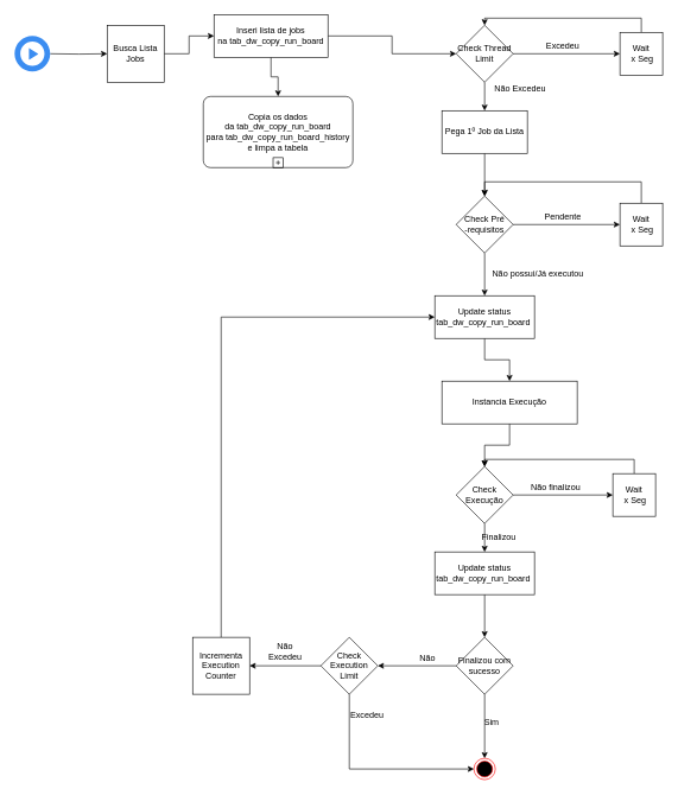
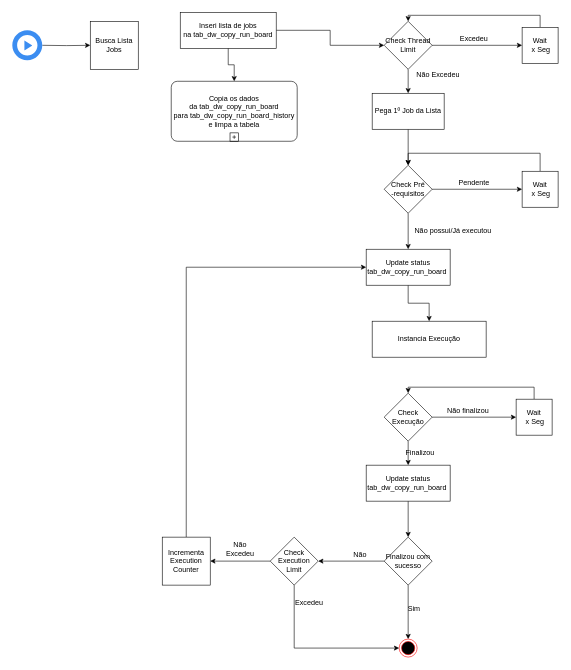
  <mxCell id="0" />
  <mxCell id="1" parent="0" />
  <mxCell id="2" style="edgeStyle=orthogonalEdgeStyle;rounded=0;orthogonalLoop=1;jettySize=auto;html=1;entryX=0;entryY=0.5;entryDx=0;entryDy=0;" edge="1" parent="1" target="4"><mxGeometry relative="1" as="geometry"><mxPoint x="70" y="75" as="sourcePoint" /></mxGeometry></mxCell>
- <mxCell id="3" style="edgeStyle=orthogonalEdgeStyle;rounded=0;orthogonalLoop=1;jettySize=auto;html=1;entryX=0;entryY=0.5;entryDx=0;entryDy=0;" edge="1" parent="1" source="4" target="8"><mxGeometry relative="1" as="geometry"><mxPoint x="320" y="75" as="targetPoint" /></mxGeometry></mxCell>
  <mxCell id="4" value="Busca Lista Jobs" style="whiteSpace=wrap;html=1;aspect=fixed;" vertex="1" parent="1"><mxGeometry x="150" y="35" width="80" height="80" as="geometry" /></mxCell>
  <mxCell id="5" value="Copia os dados da tab_dw_copy_run_board para tab_dw_copy_run_board_history e limpa a tabela" style="points=[[0.25,0,0],[0.5,0,0],[0.75,0,0],[1,0.25,0],[1,0.5,0],[1,0.75,0],[0.75,1,0],[0.5,1,0],[0.25,1,0],[0,0.75,0],[0,0.5,0],[0,0.25,0]];shape=mxgraph.bpmn.task;whiteSpace=wrap;rectStyle=rounded;size=10;taskMarker=abstract;isLoopSub=1;" vertex="1" parent="1"><mxGeometry x="285" y="135" width="210" height="100" as="geometry" /></mxCell>
  <mxCell id="6" style="edgeStyle=orthogonalEdgeStyle;rounded=0;orthogonalLoop=1;jettySize=auto;html=1;entryX=0.5;entryY=0;entryDx=0;entryDy=0;entryPerimeter=0;" edge="1" parent="1" source="8" target="5"><mxGeometry relative="1" as="geometry"><mxPoint x="393" y="155" as="targetPoint" /></mxGeometry></mxCell>
  <mxCell id="7" style="edgeStyle=orthogonalEdgeStyle;rounded=0;orthogonalLoop=1;jettySize=auto;html=1;" edge="1" parent="1" source="8" target="11"><mxGeometry relative="1" as="geometry" /></mxCell>
  <mxCell id="8" value="&lt;span style=&quot;background-color: rgb(255 , 255 , 255)&quot;&gt;Inseri lista de jobs na&amp;nbsp;tab_dw_copy_run_board&lt;/span&gt;" style="rounded=0;whiteSpace=wrap;html=1;" vertex="1" parent="1"><mxGeometry x="300" y="20" width="160" height="60" as="geometry" /></mxCell>
  <mxCell id="9" style="edgeStyle=orthogonalEdgeStyle;rounded=0;orthogonalLoop=1;jettySize=auto;html=1;entryX=0;entryY=0.5;entryDx=0;entryDy=0;" edge="1" parent="1" source="11" target="13"><mxGeometry relative="1" as="geometry" /></mxCell>
  <mxCell id="10" style="edgeStyle=orthogonalEdgeStyle;rounded=0;orthogonalLoop=1;jettySize=auto;html=1;entryX=0.5;entryY=0;entryDx=0;entryDy=0;" edge="1" parent="1" source="11" target="16"><mxGeometry relative="1" as="geometry" /></mxCell>
  <mxCell id="11" value="Check Thread Limit" style="rhombus;whiteSpace=wrap;html=1;" vertex="1" parent="1"><mxGeometry x="640" y="35" width="80" height="80" as="geometry" /></mxCell>
  <mxCell id="12" style="edgeStyle=orthogonalEdgeStyle;rounded=0;orthogonalLoop=1;jettySize=auto;html=1;entryX=0.5;entryY=0;entryDx=0;entryDy=0;exitX=0.5;exitY=0;exitDx=0;exitDy=0;" edge="1" parent="1" source="13" target="11"><mxGeometry relative="1" as="geometry" /></mxCell>
  <mxCell id="13" value="Wait&lt;br&gt;&amp;nbsp;x Seg" style="whiteSpace=wrap;html=1;aspect=fixed;" vertex="1" parent="1"><mxGeometry x="870" y="45" width="60" height="60" as="geometry" /></mxCell>
  <mxCell id="14" value="Excedeu" style="text;html=1;strokeColor=none;fillColor=none;align=center;verticalAlign=middle;whiteSpace=wrap;rounded=0;" vertex="1" parent="1"><mxGeometry x="770" y="55" width="40" height="20" as="geometry" /></mxCell>
  <mxCell id="15" style="edgeStyle=orthogonalEdgeStyle;rounded=0;orthogonalLoop=1;jettySize=auto;html=1;entryX=0.5;entryY=0;entryDx=0;entryDy=0;" edge="1" parent="1" source="16" target="19"><mxGeometry relative="1" as="geometry" /></mxCell>
  <mxCell id="16" value="Pega 1º Job da Lista" style="rounded=0;whiteSpace=wrap;html=1;" vertex="1" parent="1"><mxGeometry x="620" y="155" width="120" height="60" as="geometry" /></mxCell>
  <mxCell id="17" style="edgeStyle=orthogonalEdgeStyle;rounded=0;orthogonalLoop=1;jettySize=auto;html=1;entryX=0;entryY=0.5;entryDx=0;entryDy=0;" edge="1" parent="1" source="19" target="21"><mxGeometry relative="1" as="geometry" /></mxCell>
  <mxCell id="18" style="edgeStyle=orthogonalEdgeStyle;rounded=0;orthogonalLoop=1;jettySize=auto;html=1;entryX=0.5;entryY=0;entryDx=0;entryDy=0;" edge="1" parent="1" source="19" target="25"><mxGeometry relative="1" as="geometry" /></mxCell>
  <mxCell id="19" value="Check Pré&lt;br&gt;-requisitos" style="rhombus;whiteSpace=wrap;html=1;" vertex="1" parent="1"><mxGeometry x="640" y="275" width="80" height="80" as="geometry" /></mxCell>
  <mxCell id="20" style="edgeStyle=orthogonalEdgeStyle;rounded=0;orthogonalLoop=1;jettySize=auto;html=1;exitX=0.5;exitY=0;exitDx=0;exitDy=0;" edge="1" parent="1" source="21"><mxGeometry relative="1" as="geometry"><mxPoint x="680" y="275" as="targetPoint" /><mxPoint x="900" y="255" as="sourcePoint" /><Array as="points"><mxPoint x="900" y="255" /><mxPoint x="680" y="255" /></Array></mxGeometry></mxCell>
  <mxCell id="21" value="Wait&lt;br&gt;&amp;nbsp;x Seg" style="whiteSpace=wrap;html=1;aspect=fixed;" vertex="1" parent="1"><mxGeometry x="870" y="285" width="60" height="60" as="geometry" /></mxCell>
  <mxCell id="22" value="Não Excedeu" style="text;html=1;strokeColor=none;fillColor=none;align=center;verticalAlign=middle;whiteSpace=wrap;rounded=0;" vertex="1" parent="1"><mxGeometry x="690" y="115" width="80" height="20" as="geometry" /></mxCell>
  <mxCell id="23" value="Pendente" style="text;html=1;strokeColor=none;fillColor=none;align=center;verticalAlign=middle;whiteSpace=wrap;rounded=0;" vertex="1" parent="1"><mxGeometry x="745" y="295" width="90" height="20" as="geometry" /></mxCell>
  <mxCell id="24" style="edgeStyle=orthogonalEdgeStyle;rounded=0;orthogonalLoop=1;jettySize=auto;html=1;entryX=0.5;entryY=0;entryDx=0;entryDy=0;" edge="1" parent="1" source="25" target="27"><mxGeometry relative="1" as="geometry" /></mxCell>
  <mxCell id="25" value="Update status&lt;br&gt;&lt;span style=&quot;background-color: rgb(255 , 255 , 255)&quot;&gt;tab_dw_copy_run_board&lt;/span&gt;&amp;nbsp;" style="rounded=0;whiteSpace=wrap;html=1;" vertex="1" parent="1"><mxGeometry x="610" y="415" width="140" height="60" as="geometry" /></mxCell>
- <mxCell id="26" style="edgeStyle=orthogonalEdgeStyle;rounded=0;orthogonalLoop=1;jettySize=auto;html=1;entryX=0.5;entryY=0;entryDx=0;entryDy=0;" edge="1" parent="1" source="27" target="30"><mxGeometry relative="1" as="geometry" /></mxCell>
  <mxCell id="27" value="Instancia Execução" style="rounded=0;whiteSpace=wrap;html=1;" vertex="1" parent="1"><mxGeometry x="620" y="535" width="190" height="60" as="geometry" /></mxCell>
  <mxCell id="28" style="edgeStyle=orthogonalEdgeStyle;rounded=0;orthogonalLoop=1;jettySize=auto;html=1;entryX=0;entryY=0.5;entryDx=0;entryDy=0;" edge="1" parent="1" source="30" target="33"><mxGeometry relative="1" as="geometry" /></mxCell>
  <mxCell id="29" style="edgeStyle=orthogonalEdgeStyle;rounded=0;orthogonalLoop=1;jettySize=auto;html=1;entryX=0.5;entryY=0;entryDx=0;entryDy=0;" edge="1" parent="1" source="30" target="36"><mxGeometry relative="1" as="geometry" /></mxCell>
  <mxCell id="30" value="Check Execução" style="rhombus;whiteSpace=wrap;html=1;" vertex="1" parent="1"><mxGeometry x="640" y="655" width="80" height="80" as="geometry" /></mxCell>
  <mxCell id="31" value="Não possui/Já executou" style="text;html=1;strokeColor=none;fillColor=none;align=center;verticalAlign=middle;whiteSpace=wrap;rounded=0;" vertex="1" parent="1"><mxGeometry x="680" y="375" width="150" height="20" as="geometry" /></mxCell>
  <mxCell id="32" style="edgeStyle=orthogonalEdgeStyle;rounded=0;orthogonalLoop=1;jettySize=auto;html=1;entryX=0.5;entryY=0;entryDx=0;entryDy=0;exitX=0.5;exitY=0;exitDx=0;exitDy=0;" edge="1" parent="1" source="33" target="30"><mxGeometry relative="1" as="geometry" /></mxCell>
  <mxCell id="33" value="Wait&lt;br&gt;&amp;nbsp;x Seg" style="whiteSpace=wrap;html=1;aspect=fixed;" vertex="1" parent="1"><mxGeometry x="860" y="665" width="60" height="60" as="geometry" /></mxCell>
  <mxCell id="34" value="Não finalizou" style="text;html=1;strokeColor=none;fillColor=none;align=center;verticalAlign=middle;whiteSpace=wrap;rounded=0;" vertex="1" parent="1"><mxGeometry x="740" y="675" width="80" height="20" as="geometry" /></mxCell>
  <mxCell id="35" style="edgeStyle=orthogonalEdgeStyle;rounded=0;orthogonalLoop=1;jettySize=auto;html=1;entryX=0.5;entryY=0;entryDx=0;entryDy=0;" edge="1" parent="1" source="36" target="40"><mxGeometry relative="1" as="geometry" /></mxCell>
  <mxCell id="36" value="Update status&lt;br&gt;&lt;span style=&quot;background-color: rgb(255 , 255 , 255)&quot;&gt;tab_dw_copy_run_board&lt;/span&gt;&amp;nbsp;" style="rounded=0;whiteSpace=wrap;html=1;" vertex="1" parent="1"><mxGeometry x="610" y="775" width="140" height="60" as="geometry" /></mxCell>
  <mxCell id="37" value="Finalizou" style="text;html=1;strokeColor=none;fillColor=none;align=center;verticalAlign=middle;whiteSpace=wrap;rounded=0;" vertex="1" parent="1"><mxGeometry x="680" y="745" width="40" height="20" as="geometry" /></mxCell>
  <mxCell id="38" style="edgeStyle=orthogonalEdgeStyle;rounded=0;orthogonalLoop=1;jettySize=auto;html=1;" edge="1" parent="1" source="40" target="41"><mxGeometry relative="1" as="geometry" /></mxCell>
  <mxCell id="39" style="edgeStyle=orthogonalEdgeStyle;rounded=0;orthogonalLoop=1;jettySize=auto;html=1;" edge="1" parent="1" source="40" target="49"><mxGeometry relative="1" as="geometry"><mxPoint x="520" y="935" as="targetPoint" /></mxGeometry></mxCell>
  <mxCell id="40" value="Finalizou com sucesso" style="rhombus;whiteSpace=wrap;html=1;" vertex="1" parent="1"><mxGeometry x="640" y="895" width="80" height="80" as="geometry" /></mxCell>
  <mxCell id="41" value="" style="ellipse;html=1;shape=endState;fillColor=#000000;strokeColor=#ff0000;" vertex="1" parent="1"><mxGeometry x="665" y="1065" width="30" height="30" as="geometry" /></mxCell>
  <mxCell id="42" value="Sim" style="text;html=1;strokeColor=none;fillColor=none;align=center;verticalAlign=middle;whiteSpace=wrap;rounded=0;" vertex="1" parent="1"><mxGeometry x="670" y="1005" width="40" height="20" as="geometry" /></mxCell>
  <mxCell id="43" style="edgeStyle=orthogonalEdgeStyle;rounded=0;orthogonalLoop=1;jettySize=auto;html=1;entryX=0;entryY=0.5;entryDx=0;entryDy=0;exitX=0.5;exitY=0;exitDx=0;exitDy=0;" edge="1" parent="1" source="44" target="25"><mxGeometry relative="1" as="geometry" /></mxCell>
  <mxCell id="44" value="Incrementa Execution Counter" style="whiteSpace=wrap;html=1;aspect=fixed;" vertex="1" parent="1"><mxGeometry x="270" y="895" width="80" height="80" as="geometry" /></mxCell>
  <mxCell id="45" value="Não" style="text;html=1;strokeColor=none;fillColor=none;align=center;verticalAlign=middle;whiteSpace=wrap;rounded=0;" vertex="1" parent="1"><mxGeometry x="580" y="915" width="40" height="20" as="geometry" /></mxCell>
  <mxCell id="46" value="" style="sketch=0;html=1;aspect=fixed;strokeColor=none;shadow=0;align=center;verticalAlign=top;fillColor=#3B8DF1;shape=mxgraph.gcp2.play_start" vertex="1" parent="1"><mxGeometry x="20" y="50" width="50" height="50" as="geometry" /></mxCell>
  <mxCell id="47" style="edgeStyle=orthogonalEdgeStyle;rounded=0;orthogonalLoop=1;jettySize=auto;html=1;entryX=0;entryY=0.5;entryDx=0;entryDy=0;exitX=0.5;exitY=1;exitDx=0;exitDy=0;" edge="1" parent="1" source="49" target="41"><mxGeometry relative="1" as="geometry" /></mxCell>
  <mxCell id="48" style="edgeStyle=orthogonalEdgeStyle;rounded=0;orthogonalLoop=1;jettySize=auto;html=1;entryX=1;entryY=0.5;entryDx=0;entryDy=0;" edge="1" parent="1" source="49" target="44"><mxGeometry relative="1" as="geometry" /></mxCell>
  <mxCell id="49" value="Check Execution Limit" style="rhombus;whiteSpace=wrap;html=1;" vertex="1" parent="1"><mxGeometry x="450" y="895" width="80" height="80" as="geometry" /></mxCell>
  <mxCell id="50" value="Não Excedeu" style="text;html=1;strokeColor=none;fillColor=none;align=center;verticalAlign=middle;whiteSpace=wrap;rounded=0;" vertex="1" parent="1"><mxGeometry x="380" y="905" width="40" height="20" as="geometry" /></mxCell>
  <mxCell id="51" value="Excedeu" style="text;html=1;strokeColor=none;fillColor=none;align=center;verticalAlign=middle;whiteSpace=wrap;rounded=0;" vertex="1" parent="1"><mxGeometry x="495" y="995" width="40" height="20" as="geometry" /></mxCell>
